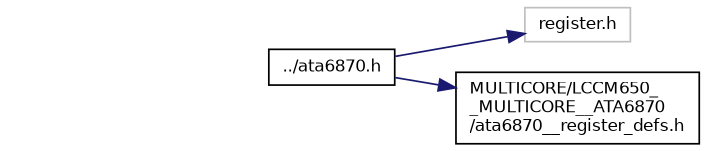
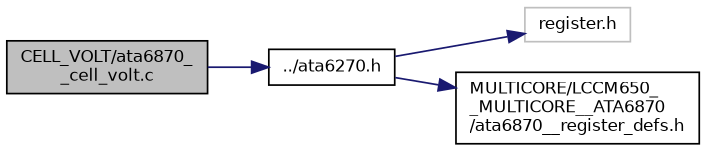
  digraph {
    rankdir=LR
    node [color=black fillcolor=white fontname=Helvetica fontsize=10 shape=record style=filled]
    edge [color=midnightblue fontname=Helvetica fontsize=10 labelfontname=Helvetica labelfontsize=10 style=solid]
-   n2 [height=0.2 label="../ata6870.h" width=0.4]
+   n1 [fillcolor=grey75 fontcolor=black height=0.2 label="CELL_VOLT/ata6870_\l_cell_volt.c" width=0.4]
+   n2 [height=0.2 label="../ata6270.h" width=0.4]
    n3 [color=grey75 height=0.2 label="register.h" width=0.4]
    n4 [height=0.2 label="MULTICORE/LCCM650_\l_MULTICORE__ATA6870\l/ata6870__register_defs.h" width=0.4]
+   n1 -> n2
    n2 -> n3
    n2 -> n4
  }
